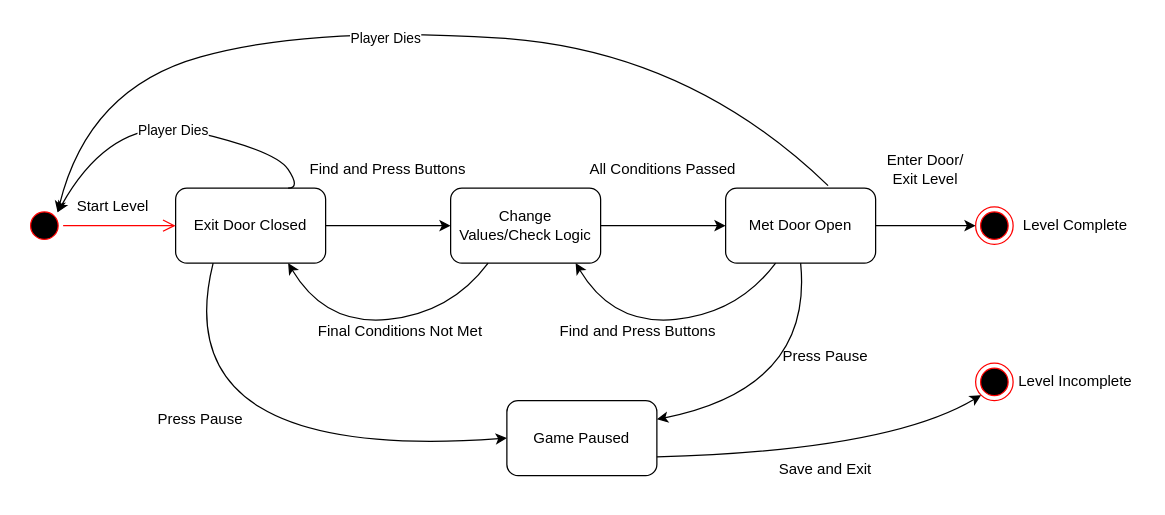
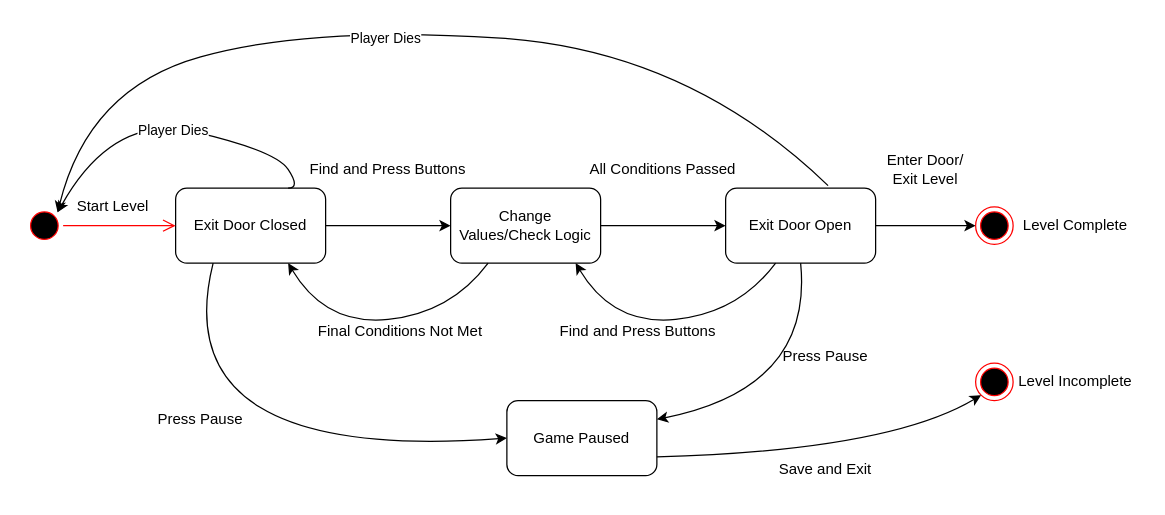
  <mxCell id="0" />
  <mxCell id="1" parent="0" />
  <mxCell id="2" style="edgeStyle=orthogonalEdgeStyle;rounded=0;orthogonalLoop=1;jettySize=auto;html=1;entryX=0;entryY=0.5;entryDx=0;entryDy=0;" parent="1" source="3" target="11" edge="1"><mxGeometry relative="1" as="geometry" /></mxCell>
- <mxCell id="3" value="Met Door Open" style="rounded=1;whiteSpace=wrap;html=1;" parent="1" vertex="1"><mxGeometry x="580" y="150" width="120" height="60" as="geometry" /></mxCell>
+ <mxCell id="3" value="Exit Door Open" style="rounded=1;whiteSpace=wrap;html=1;" parent="1" vertex="1"><mxGeometry x="580" y="150" width="120" height="60" as="geometry" /></mxCell>
  <mxCell id="4" style="edgeStyle=orthogonalEdgeStyle;rounded=0;orthogonalLoop=1;jettySize=auto;html=1;entryX=0;entryY=0.5;entryDx=0;entryDy=0;" parent="1" source="5" target="3" edge="1"><mxGeometry relative="1" as="geometry" /></mxCell>
  <mxCell id="5" value="Change Values/Check Logic" style="rounded=1;whiteSpace=wrap;html=1;" parent="1" vertex="1"><mxGeometry x="360" y="150" width="120" height="60" as="geometry" /></mxCell>
  <mxCell id="6" style="edgeStyle=orthogonalEdgeStyle;rounded=0;orthogonalLoop=1;jettySize=auto;html=1;" parent="1" source="7" target="5" edge="1"><mxGeometry relative="1" as="geometry" /></mxCell>
  <mxCell id="7" value="Exit Door Closed" style="rounded=1;whiteSpace=wrap;html=1;" parent="1" vertex="1"><mxGeometry x="140" y="150" width="120" height="60" as="geometry" /></mxCell>
  <mxCell id="8" value="" style="ellipse;html=1;shape=startState;fillColor=#000000;strokeColor=#ff0000;" parent="1" vertex="1"><mxGeometry x="20" y="165" width="30" height="30" as="geometry" /></mxCell>
  <mxCell id="9" value="" style="edgeStyle=orthogonalEdgeStyle;html=1;verticalAlign=bottom;endArrow=open;endSize=8;strokeColor=#ff0000;rounded=0;entryX=0;entryY=0.5;entryDx=0;entryDy=0;" parent="1" source="8" target="7" edge="1"><mxGeometry relative="1" as="geometry"><mxPoint x="35" y="260" as="targetPoint" /></mxGeometry></mxCell>
  <mxCell id="10" value="" style="ellipse;html=1;shape=endState;fillColor=#000000;strokeColor=#ff0000;" parent="1" vertex="1"><mxGeometry x="780" y="290" width="30" height="30" as="geometry" /></mxCell>
  <mxCell id="11" value="" style="ellipse;html=1;shape=endState;fillColor=#000000;strokeColor=#ff0000;" parent="1" vertex="1"><mxGeometry x="780" y="165" width="30" height="30" as="geometry" /></mxCell>
  <mxCell id="12" value="" style="curved=1;endArrow=classic;html=1;rounded=0;entryX=0.75;entryY=1;entryDx=0;entryDy=0;exitX=0.25;exitY=1;exitDx=0;exitDy=0;" parent="1" source="5" target="7" edge="1"><mxGeometry width="50" height="50" relative="1" as="geometry"><mxPoint x="230" y="300" as="sourcePoint" /><mxPoint x="280" y="250" as="targetPoint" /><Array as="points"><mxPoint x="360" y="250" /><mxPoint x="260" y="260" /></Array></mxGeometry></mxCell>
  <mxCell id="13" value="" style="curved=1;endArrow=classic;html=1;rounded=0;exitX=0.25;exitY=1;exitDx=0;exitDy=0;entryX=0;entryY=0.5;entryDx=0;entryDy=0;" parent="1" source="7" target="15" edge="1"><mxGeometry width="50" height="50" relative="1" as="geometry"><mxPoint x="400" y="320" as="sourcePoint" /><mxPoint x="330" y="360" as="targetPoint" /><Array as="points"><mxPoint x="130" y="370" /></Array></mxGeometry></mxCell>
  <mxCell id="14" value="" style="curved=1;endArrow=classic;html=1;rounded=0;entryX=0.75;entryY=1;entryDx=0;entryDy=0;exitX=0.25;exitY=1;exitDx=0;exitDy=0;" parent="1" edge="1"><mxGeometry width="50" height="50" relative="1" as="geometry"><mxPoint x="620" y="210" as="sourcePoint" /><mxPoint x="460" y="210" as="targetPoint" /><Array as="points"><mxPoint x="590" y="250" /><mxPoint x="490" y="260" /></Array></mxGeometry></mxCell>
  <mxCell id="15" value="Game Paused" style="rounded=1;whiteSpace=wrap;html=1;" parent="1" vertex="1"><mxGeometry x="405" y="320" width="120" height="60" as="geometry" /></mxCell>
  <mxCell id="16" value="" style="curved=1;endArrow=classic;html=1;rounded=0;exitX=0.5;exitY=1;exitDx=0;exitDy=0;entryX=1;entryY=0.25;entryDx=0;entryDy=0;" parent="1" source="3" target="15" edge="1"><mxGeometry width="50" height="50" relative="1" as="geometry"><mxPoint x="520" y="280" as="sourcePoint" /><mxPoint x="710" y="430" as="targetPoint" /><Array as="points"><mxPoint x="650" y="310" /></Array></mxGeometry></mxCell>
  <mxCell id="17" value="" style="curved=1;endArrow=classic;html=1;rounded=0;exitX=1;exitY=0.75;exitDx=0;exitDy=0;entryX=0;entryY=1;entryDx=0;entryDy=0;" parent="1" source="15" target="10" edge="1"><mxGeometry width="50" height="50" relative="1" as="geometry"><mxPoint x="530" y="350" as="sourcePoint" /><mxPoint x="720" y="500" as="targetPoint" /><Array as="points"><mxPoint x="710" y="360" /></Array></mxGeometry></mxCell>
  <mxCell id="18" value="Save and Exit" style="text;html=1;align=center;verticalAlign=middle;whiteSpace=wrap;rounded=0;" parent="1" vertex="1"><mxGeometry x="620" y="360" width="80" height="30" as="geometry" /></mxCell>
  <mxCell id="19" value="Press Pause" style="text;html=1;align=center;verticalAlign=middle;whiteSpace=wrap;rounded=0;" parent="1" vertex="1"><mxGeometry x="120" y="320" width="80" height="30" as="geometry" /></mxCell>
  <mxCell id="20" value="Press Pause" style="text;html=1;align=center;verticalAlign=middle;whiteSpace=wrap;rounded=0;" parent="1" vertex="1"><mxGeometry x="620" y="270" width="80" height="30" as="geometry" /></mxCell>
  <mxCell id="21" value="Find and Press Buttons" style="text;html=1;align=center;verticalAlign=middle;whiteSpace=wrap;rounded=0;" parent="1" vertex="1"><mxGeometry x="440" y="250" width="140" height="30" as="geometry" /></mxCell>
  <mxCell id="22" value="Find and Press Buttons" style="text;html=1;align=center;verticalAlign=middle;whiteSpace=wrap;rounded=0;" parent="1" vertex="1"><mxGeometry x="240" y="120" width="140" height="30" as="geometry" /></mxCell>
  <mxCell id="23" value="All Conditions Passed" style="text;html=1;align=center;verticalAlign=middle;whiteSpace=wrap;rounded=0;" parent="1" vertex="1"><mxGeometry x="460" y="120" width="140" height="30" as="geometry" /></mxCell>
  <mxCell id="24" value="Final Conditions Not Met" style="text;html=1;align=center;verticalAlign=middle;whiteSpace=wrap;rounded=0;" parent="1" vertex="1"><mxGeometry x="250" y="250" width="140" height="30" as="geometry" /></mxCell>
  <mxCell id="25" value="Enter Door/ Exit Level" style="text;html=1;align=center;verticalAlign=middle;whiteSpace=wrap;rounded=0;" parent="1" vertex="1"><mxGeometry x="700" y="120" width="80" height="30" as="geometry" /></mxCell>
  <mxCell id="26" value="Level Complete" style="text;html=1;align=center;verticalAlign=middle;whiteSpace=wrap;rounded=0;" parent="1" vertex="1"><mxGeometry x="810" y="165" width="100" height="30" as="geometry" /></mxCell>
  <mxCell id="27" value="Level Incomplete" style="text;html=1;align=center;verticalAlign=middle;whiteSpace=wrap;rounded=0;" parent="1" vertex="1"><mxGeometry x="810" y="290" width="100" height="30" as="geometry" /></mxCell>
  <mxCell id="28" value="Start Level" style="text;html=1;align=center;verticalAlign=middle;whiteSpace=wrap;rounded=0;" parent="1" vertex="1"><mxGeometry x="60" y="150" width="60" height="30" as="geometry" /></mxCell>
  <mxCell id="29" value="" style="curved=1;endArrow=classic;html=1;rounded=0;exitX=0.683;exitY=-0.033;exitDx=0;exitDy=0;exitPerimeter=0;entryX=1;entryY=0;entryDx=0;entryDy=0;" edge="1" parent="1" source="3" target="8"><mxGeometry width="50" height="50" relative="1" as="geometry"><mxPoint x="320" y="60" as="sourcePoint" /><mxPoint x="370" y="10" as="targetPoint" /><Array as="points"><mxPoint x="550" y="40" /><mxPoint x="250" y="20" /><mxPoint x="70" y="70" /></Array></mxGeometry></mxCell>
  <mxCell id="30" value="Player Dies" style="edgeLabel;html=1;align=center;verticalAlign=middle;resizable=0;points=[];" vertex="1" connectable="0" parent="29"><mxGeometry x="0.067" y="6" relative="1" as="geometry"><mxPoint as="offset" /></mxGeometry></mxCell>
  <mxCell id="31" value="" style="curved=1;endArrow=classic;html=1;rounded=0;entryX=1;entryY=0;entryDx=0;entryDy=0;" edge="1" parent="1" target="8"><mxGeometry width="50" height="50" relative="1" as="geometry"><mxPoint x="230" y="150" as="sourcePoint" /><mxPoint x="240" y="100" as="targetPoint" /><Array as="points"><mxPoint x="240" y="150" /><mxPoint x="220" y="120" /><mxPoint x="90" y="90" /></Array></mxGeometry></mxCell>
  <mxCell id="32" value="Player Dies" style="edgeLabel;html=1;align=center;verticalAlign=middle;resizable=0;points=[];" vertex="1" connectable="0" parent="31"><mxGeometry x="-0.04" y="2" relative="1" as="geometry"><mxPoint as="offset" /></mxGeometry></mxCell>
